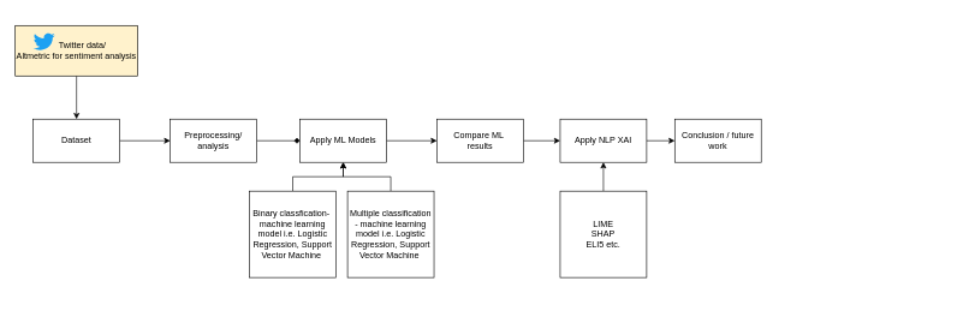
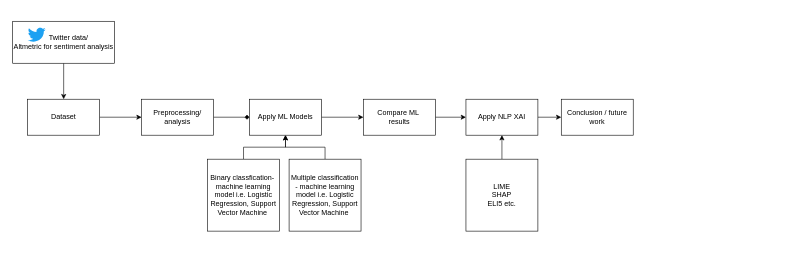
  <mxCell id="0" />
  <mxCell id="1" parent="0" />
  <mxCell id="2" value="ATTRACT" style="text;html=1;strokeColor=none;fillColor=none;align=center;verticalAlign=middle;whiteSpace=wrap;rounded=0;shadow=0;fontSize=27;fontColor=#FFFFFF;fontStyle=1" parent="1" vertex="1"><mxGeometry x="201" y="20" width="280" height="60" as="geometry" /></mxCell>
  <mxCell id="3" value="Blog&lt;div&gt;Keywords&lt;/div&gt;&lt;div&gt;Social Media&lt;/div&gt;" style="text;html=1;strokeColor=none;fillColor=none;align=center;verticalAlign=middle;whiteSpace=wrap;rounded=0;shadow=0;fontSize=14;fontColor=#FFFFFF;" parent="1" vertex="1"><mxGeometry x="201" y="320" width="280" height="90" as="geometry" /></mxCell>
  <mxCell id="4" value="" style="line;strokeWidth=2;html=1;rounded=0;shadow=0;fontSize=27;align=center;fillColor=none;strokeColor=#FFFFFF;" parent="1" vertex="1"><mxGeometry x="221" y="80" width="240" height="10" as="geometry" /></mxCell>
  <mxCell id="5" value="" style="line;strokeWidth=2;html=1;rounded=0;shadow=0;fontSize=27;align=center;fillColor=none;strokeColor=#FFFFFF;" parent="1" vertex="1"><mxGeometry x="221" y="300" width="240" height="10" as="geometry" /></mxCell>
  <mxCell id="6" value="CONVERT" style="text;html=1;strokeColor=none;fillColor=none;align=center;verticalAlign=middle;whiteSpace=wrap;rounded=0;shadow=0;fontSize=27;fontColor=#FFFFFF;fontStyle=1" parent="1" vertex="1"><mxGeometry x="481" y="20" width="280" height="60" as="geometry" /></mxCell>
  <mxCell id="7" value="LIME" style="text;html=1;strokeColor=none;fillColor=none;align=center;verticalAlign=middle;whiteSpace=wrap;rounded=0;shadow=0;fontSize=14;fontColor=#FFFFFF;" parent="1" vertex="1"><mxGeometry x="605" y="255" width="120" height="90" as="geometry" /></mxCell>
  <mxCell id="8" value="" style="line;strokeWidth=2;html=1;rounded=0;shadow=0;fontSize=27;align=center;fillColor=none;strokeColor=#FFFFFF;" parent="1" vertex="1"><mxGeometry x="501" y="80" width="240" height="10" as="geometry" /></mxCell>
  <mxCell id="9" value="" style="line;strokeWidth=2;html=1;rounded=0;shadow=0;fontSize=27;align=center;fillColor=none;strokeColor=#FFFFFF;" parent="1" vertex="1"><mxGeometry x="501" y="300" width="240" height="10" as="geometry" /></mxCell>
  <mxCell id="10" value="CLOSE" style="text;html=1;strokeColor=none;fillColor=none;align=center;verticalAlign=middle;whiteSpace=wrap;rounded=0;shadow=0;fontSize=27;fontColor=#FFFFFF;fontStyle=1" parent="1" vertex="1"><mxGeometry x="761" y="20" width="280" height="60" as="geometry" /></mxCell>
  <mxCell id="11" value="Email&lt;div&gt;Signals&lt;/div&gt;&lt;div&gt;Workflows&lt;/div&gt;" style="text;html=1;strokeColor=none;fillColor=none;align=center;verticalAlign=middle;whiteSpace=wrap;rounded=0;shadow=0;fontSize=14;fontColor=#FFFFFF;" parent="1" vertex="1"><mxGeometry x="761" y="320" width="280" height="90" as="geometry" /></mxCell>
  <mxCell id="12" value="" style="line;strokeWidth=2;html=1;rounded=0;shadow=0;fontSize=27;align=center;fillColor=none;strokeColor=#FFFFFF;" parent="1" vertex="1"><mxGeometry x="781" y="80" width="240" height="10" as="geometry" /></mxCell>
  <mxCell id="13" value="" style="line;strokeWidth=2;html=1;rounded=0;shadow=0;fontSize=27;align=center;fillColor=none;strokeColor=#FFFFFF;" parent="1" vertex="1"><mxGeometry x="781" y="300" width="240" height="10" as="geometry" /></mxCell>
  <mxCell id="14" value="DELIGHT" style="text;html=1;strokeColor=none;fillColor=none;align=center;verticalAlign=middle;whiteSpace=wrap;rounded=0;shadow=0;fontSize=27;fontColor=#FFFFFF;fontStyle=1" parent="1" vertex="1"><mxGeometry x="1041" y="20" width="280" height="60" as="geometry" /></mxCell>
  <mxCell id="15" value="Events&lt;div&gt;Social Inbox&lt;/div&gt;&lt;div&gt;Smart Regression&lt;/div&gt;" style="text;html=1;strokeColor=none;fillColor=none;align=center;verticalAlign=middle;whiteSpace=wrap;rounded=0;shadow=0;fontSize=14;fontColor=#FFFFFF;" parent="1" vertex="1"><mxGeometry x="1041" y="320" width="280" height="90" as="geometry" /></mxCell>
  <mxCell id="16" value="" style="line;strokeWidth=2;html=1;rounded=0;shadow=0;fontSize=27;align=center;fillColor=none;strokeColor=#FFFFFF;" parent="1" vertex="1"><mxGeometry x="1061" y="80" width="240" height="10" as="geometry" /></mxCell>
  <mxCell id="17" value="" style="line;strokeWidth=2;html=1;rounded=0;shadow=0;fontSize=27;align=center;fillColor=none;strokeColor=#FFFFFF;" parent="1" vertex="1"><mxGeometry x="1061" y="300" width="240" height="10" as="geometry" /></mxCell>
  <mxCell id="18" style="edgeStyle=orthogonalEdgeStyle;rounded=0;orthogonalLoop=1;jettySize=auto;html=1;entryX=0;entryY=0.5;entryDx=0;entryDy=0;" edge="1" parent="1" source="19" target="21"><mxGeometry relative="1" as="geometry" /></mxCell>
  <mxCell id="19" value="Dataset" style="rounded=0;whiteSpace=wrap;html=1;" vertex="1" parent="1"><mxGeometry x="45" y="165" width="120" height="60" as="geometry" /></mxCell>
  <mxCell id="20" style="edgeStyle=orthogonalEdgeStyle;rounded=0;orthogonalLoop=1;jettySize=auto;html=1;entryX=0;entryY=0.5;entryDx=0;entryDy=0;endArrow=diamond;" edge="1" parent="1" source="21" target="23"><mxGeometry relative="1" as="geometry" /></mxCell>
  <mxCell id="21" value="Preprocessing/&lt;br&gt;analysis" style="rounded=0;whiteSpace=wrap;html=1;" vertex="1" parent="1"><mxGeometry x="235" y="165" width="120" height="60" as="geometry" /></mxCell>
  <mxCell id="22" style="edgeStyle=orthogonalEdgeStyle;rounded=0;orthogonalLoop=1;jettySize=auto;html=1;entryX=0;entryY=0.5;entryDx=0;entryDy=0;" edge="1" parent="1" source="23" target="25"><mxGeometry relative="1" as="geometry" /></mxCell>
  <mxCell id="23" value="Apply ML Models" style="rounded=0;whiteSpace=wrap;html=1;" vertex="1" parent="1"><mxGeometry x="415" y="165" width="120" height="60" as="geometry" /></mxCell>
  <mxCell id="24" style="edgeStyle=orthogonalEdgeStyle;rounded=0;orthogonalLoop=1;jettySize=auto;html=1;exitX=1;exitY=0.5;exitDx=0;exitDy=0;entryX=0;entryY=0.5;entryDx=0;entryDy=0;" edge="1" parent="1" source="25" target="27"><mxGeometry relative="1" as="geometry" /></mxCell>
  <mxCell id="25" value="Compare ML&amp;nbsp;&lt;br&gt;results" style="rounded=0;whiteSpace=wrap;html=1;" vertex="1" parent="1"><mxGeometry x="605" y="165" width="120" height="60" as="geometry" /></mxCell>
  <mxCell id="26" style="edgeStyle=orthogonalEdgeStyle;rounded=0;orthogonalLoop=1;jettySize=auto;html=1;exitX=1;exitY=0.5;exitDx=0;exitDy=0;entryX=0;entryY=0.5;entryDx=0;entryDy=0;" edge="1" parent="1" source="27" target="37"><mxGeometry relative="1" as="geometry" /></mxCell>
  <mxCell id="27" value="Apply NLP XAI" style="rounded=0;whiteSpace=wrap;html=1;" vertex="1" parent="1"><mxGeometry x="776" y="165" width="120" height="60" as="geometry" /></mxCell>
  <mxCell id="28" style="edgeStyle=orthogonalEdgeStyle;rounded=0;orthogonalLoop=1;jettySize=auto;html=1;entryX=0.5;entryY=0;entryDx=0;entryDy=0;" edge="1" parent="1" source="29" target="19"><mxGeometry relative="1" as="geometry" /></mxCell>
- <mxCell id="29" value="&amp;nbsp; &amp;nbsp; &amp;nbsp;Twitter data/&lt;br&gt;Altmetric for sentiment analysis" style="rounded=0;whiteSpace=wrap;html=1;fillColor=#fff2cc;" vertex="1" parent="1"><mxGeometry x="20" y="35" width="170" height="70" as="geometry" /></mxCell>
+ <mxCell id="29" value="&amp;nbsp; &amp;nbsp; &amp;nbsp;Twitter data/&lt;br&gt;Altmetric for sentiment analysis" style="rounded=0;whiteSpace=wrap;html=1;" vertex="1" parent="1"><mxGeometry x="20" y="35" width="170" height="70" as="geometry" /></mxCell>
  <mxCell id="30" value="" style="dashed=0;outlineConnect=0;html=1;align=center;labelPosition=center;verticalLabelPosition=bottom;verticalAlign=top;shape=mxgraph.weblogos.twitter;fillColor=#1DA1F2;strokeColor=none" vertex="1" parent="1"><mxGeometry x="45" y="45" width="30" height="25" as="geometry" /></mxCell>
  <mxCell id="31" style="edgeStyle=orthogonalEdgeStyle;rounded=0;orthogonalLoop=1;jettySize=auto;html=1;entryX=0.5;entryY=1;entryDx=0;entryDy=0;" edge="1" parent="1" source="32" target="23"><mxGeometry relative="1" as="geometry" /></mxCell>
  <mxCell id="32" value="Binary classfication-&amp;nbsp; machine learning model i.e. Logistic Regression, Support Vector Machine&amp;nbsp;" style="whiteSpace=wrap;html=1;aspect=fixed;" vertex="1" parent="1"><mxGeometry x="345" y="265" width="120" height="120" as="geometry" /></mxCell>
  <mxCell id="33" style="edgeStyle=orthogonalEdgeStyle;rounded=0;orthogonalLoop=1;jettySize=auto;html=1;" edge="1" parent="1" source="34" target="27"><mxGeometry relative="1" as="geometry" /></mxCell>
  <mxCell id="34" value="LIME&lt;br&gt;SHAP&lt;br&gt;ELI5 etc." style="whiteSpace=wrap;html=1;aspect=fixed;" vertex="1" parent="1"><mxGeometry x="776" y="265" width="120" height="120" as="geometry" /></mxCell>
  <mxCell id="35" style="edgeStyle=orthogonalEdgeStyle;rounded=0;orthogonalLoop=1;jettySize=auto;html=1;entryX=0.5;entryY=1;entryDx=0;entryDy=0;" edge="1" parent="1" source="36" target="23"><mxGeometry relative="1" as="geometry" /></mxCell>
  <mxCell id="36" value="Multiple classification - machine learning model i.e. Logistic Regression, Support Vector Machine&amp;nbsp;" style="whiteSpace=wrap;html=1;aspect=fixed;" vertex="1" parent="1"><mxGeometry x="481" y="265" width="120" height="120" as="geometry" /></mxCell>
  <mxCell id="37" value="Conclusion / future work" style="rounded=0;whiteSpace=wrap;html=1;" vertex="1" parent="1"><mxGeometry x="935" y="165" width="120" height="60" as="geometry" /></mxCell>
